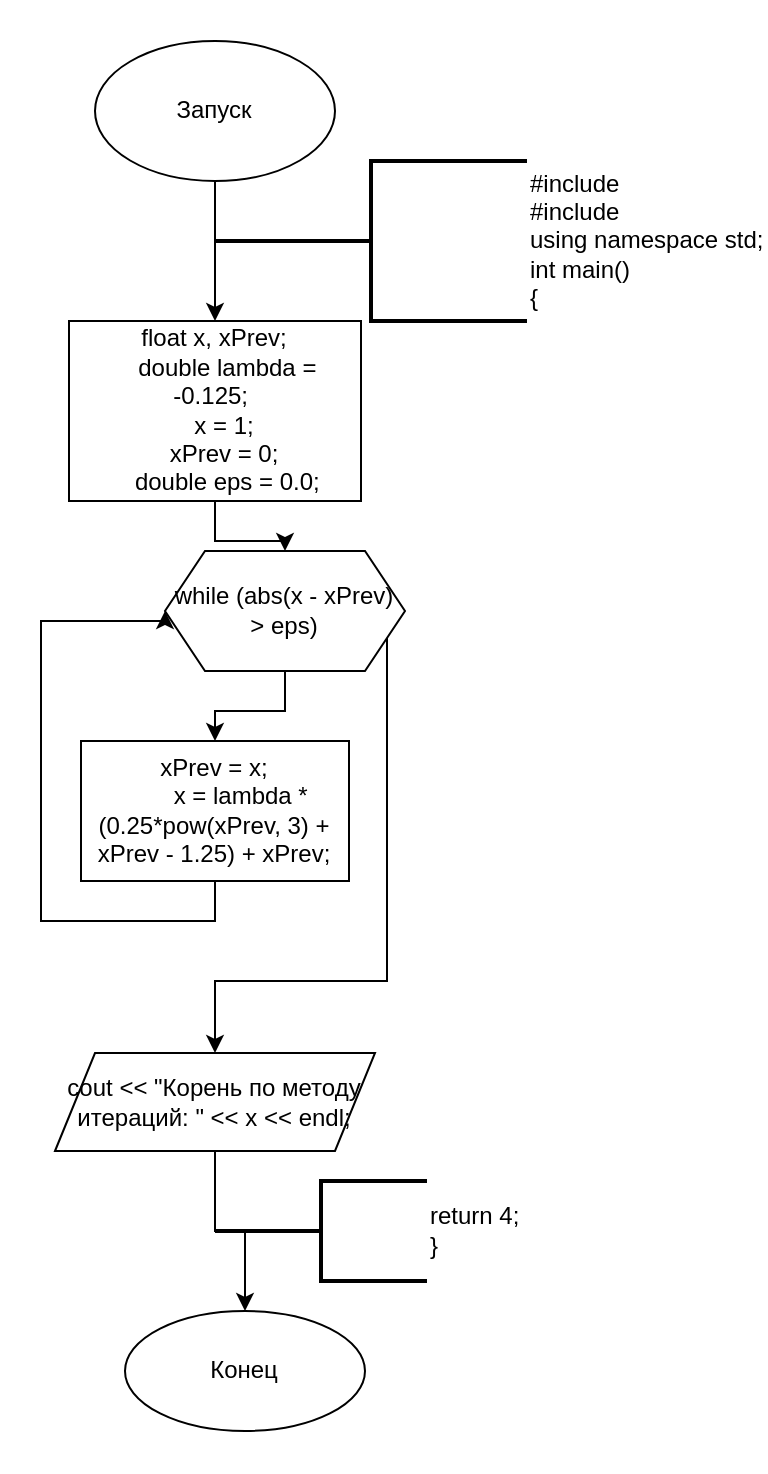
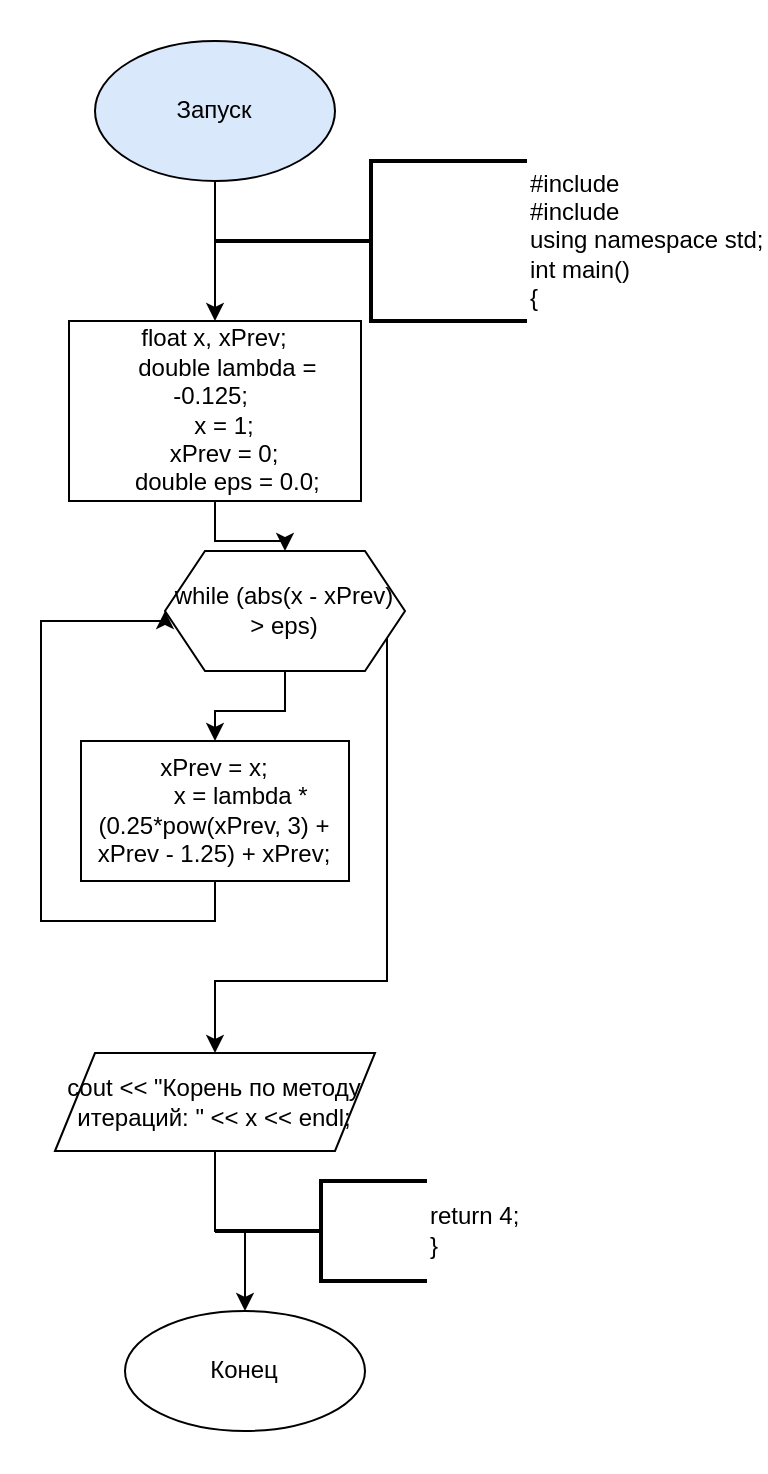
  <mxCell id="0" />
  <mxCell id="1" parent="0" />
  <mxCell id="2" value="" style="edgeStyle=orthogonalEdgeStyle;rounded=0;orthogonalLoop=1;jettySize=auto;html=1;" edge="1" parent="1" source="3" target="5"><mxGeometry relative="1" as="geometry" /></mxCell>
- <mxCell id="3" value="Запуск" style="ellipse;whiteSpace=wrap;html=1;" vertex="1" parent="1"><mxGeometry x="47" y="20" width="120" height="70" as="geometry" /></mxCell>
+ <mxCell id="3" value="Запуск" style="ellipse;whiteSpace=wrap;html=1;fillColor=#dae8fc;" vertex="1" parent="1"><mxGeometry x="47" y="20" width="120" height="70" as="geometry" /></mxCell>
  <mxCell id="4" value="" style="edgeStyle=orthogonalEdgeStyle;rounded=0;orthogonalLoop=1;jettySize=auto;html=1;" edge="1" parent="1" source="5" target="8"><mxGeometry relative="1" as="geometry" /></mxCell>
  <mxCell id="5" value="float x, xPrev;&#10;    double lambda = -0.125; &#10;    x = 1; &#10;    xPrev = 0; &#10;    double eps = 0.0;" style="whiteSpace=wrap;html=1;" vertex="1" parent="1"><mxGeometry x="34" y="160" width="146" height="90" as="geometry" /></mxCell>
  <mxCell id="6" value="" style="edgeStyle=orthogonalEdgeStyle;rounded=0;orthogonalLoop=1;jettySize=auto;html=1;" edge="1" parent="1" source="8" target="10"><mxGeometry relative="1" as="geometry" /></mxCell>
  <mxCell id="7" style="edgeStyle=orthogonalEdgeStyle;rounded=0;orthogonalLoop=1;jettySize=auto;html=1;entryX=0.5;entryY=0;entryDx=0;entryDy=0;" edge="1" parent="1" source="8" target="12"><mxGeometry relative="1" as="geometry"><Array as="points"><mxPoint x="193" y="310" /><mxPoint x="193" y="490" /><mxPoint x="107" y="490" /></Array></mxGeometry></mxCell>
  <mxCell id="8" value="while (abs(x - xPrev) &gt; eps)" style="shape=hexagon;perimeter=hexagonPerimeter2;whiteSpace=wrap;html=1;fixedSize=1;" vertex="1" parent="1"><mxGeometry x="82" y="275" width="120" height="60" as="geometry" /></mxCell>
  <mxCell id="9" value="" style="edgeStyle=orthogonalEdgeStyle;rounded=0;orthogonalLoop=1;jettySize=auto;html=1;entryX=0;entryY=0.5;entryDx=0;entryDy=0;" edge="1" parent="1" source="10" target="8"><mxGeometry relative="1" as="geometry"><mxPoint x="107" y="480" as="targetPoint" /><Array as="points"><mxPoint x="107" y="460" /><mxPoint x="20" y="460" /><mxPoint x="20" y="310" /></Array></mxGeometry></mxCell>
  <mxCell id="10" value="xPrev = x;&#10;        x = lambda * (0.25*pow(xPrev, 3) + xPrev - 1.25) + xPrev;" style="whiteSpace=wrap;html=1;" vertex="1" parent="1"><mxGeometry x="40" y="370" width="134" height="70" as="geometry" /></mxCell>
  <mxCell id="11" value="" style="edgeStyle=orthogonalEdgeStyle;rounded=0;orthogonalLoop=1;jettySize=auto;html=1;" edge="1" parent="1" source="12" target="13"><mxGeometry relative="1" as="geometry" /></mxCell>
  <mxCell id="12" value="cout &lt;&lt; &quot;Корень по методу итераций: &quot; &lt;&lt; x &lt;&lt; endl;" style="shape=parallelogram;perimeter=parallelogramPerimeter;whiteSpace=wrap;html=1;fixedSize=1;" vertex="1" parent="1"><mxGeometry x="27" y="526" width="160" height="49" as="geometry" /></mxCell>
  <mxCell id="13" value="Конец" style="ellipse;whiteSpace=wrap;html=1;" vertex="1" parent="1"><mxGeometry x="62" y="655" width="120" height="60" as="geometry" /></mxCell>
  <mxCell id="14" value="return 4;&#10;}" style="strokeWidth=2;html=1;shape=mxgraph.flowchart.annotation_2;align=left;labelPosition=right;pointerEvents=1;" vertex="1" parent="1"><mxGeometry x="107" y="590" width="106" height="50" as="geometry" /></mxCell>
  <mxCell id="15" value="#include &lt;iostream&gt;&#10;#include &lt;cmath&gt;&#10;using namespace std;&#10;int main()&#10;{" style="strokeWidth=2;html=1;shape=mxgraph.flowchart.annotation_2;align=left;labelPosition=right;pointerEvents=1;" vertex="1" parent="1"><mxGeometry x="107" y="80" width="156" height="80" as="geometry" /></mxCell>
